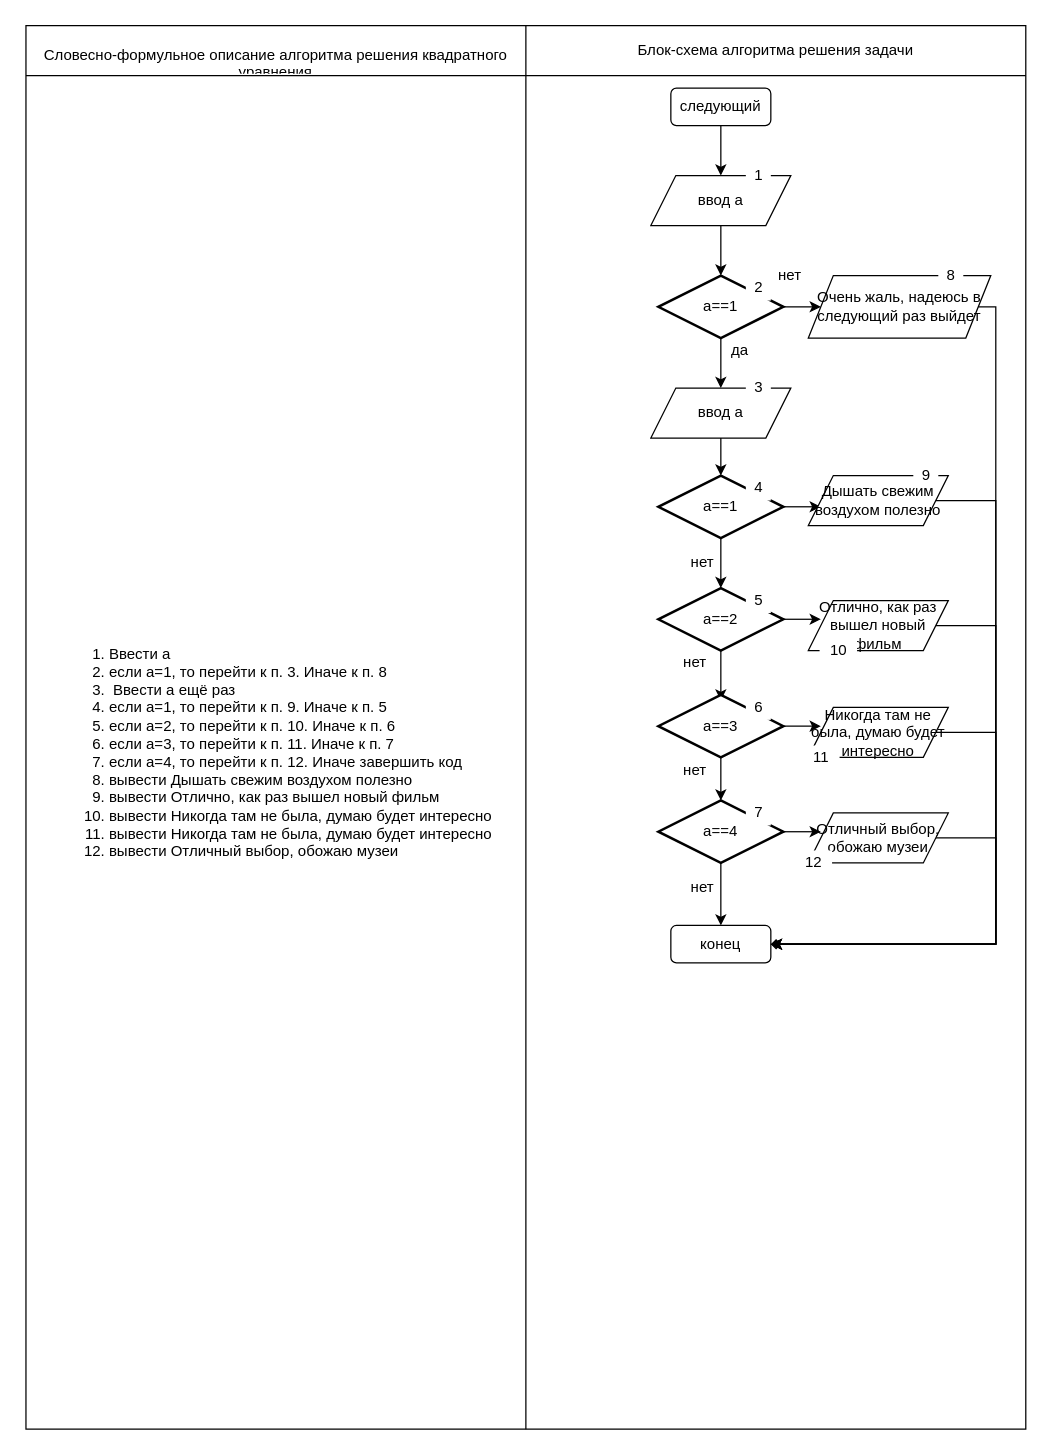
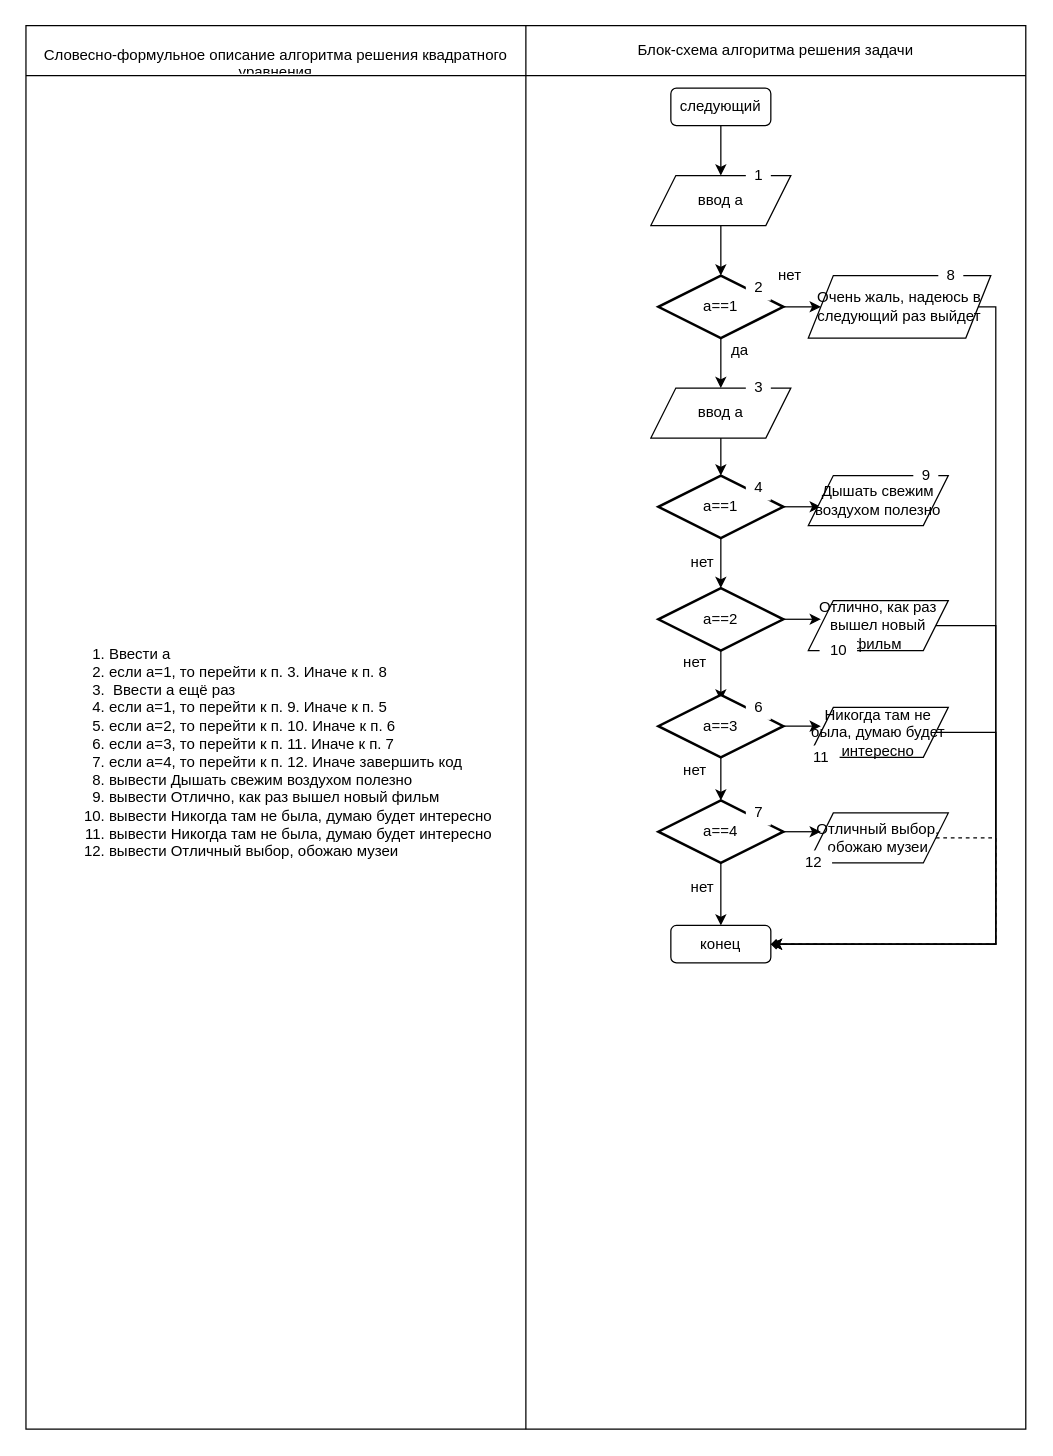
  <mxCell id="0" />
  <mxCell id="1" parent="0" />
  <mxCell id="2" value="" style="shape=table;startSize=0;container=1;collapsible=0;childLayout=tableLayout;" vertex="1" parent="1"><mxGeometry x="20" y="20" width="800" height="1123" as="geometry" /></mxCell>
  <mxCell id="3" value="" style="shape=partialRectangle;collapsible=0;dropTarget=0;pointerEvents=0;fillColor=none;top=0;left=0;bottom=0;right=0;points=[[0,0.5],[1,0.5]];portConstraint=eastwest;" vertex="1" parent="2"><mxGeometry width="800" height="40" as="geometry" /></mxCell>
  <mxCell id="4" value="&#10;Словесно-формульное описание алгоритма решения квадратного уравнения&#10;&#10;" style="shape=partialRectangle;html=1;whiteSpace=wrap;connectable=0;overflow=hidden;fillColor=none;top=0;left=0;bottom=0;right=0;pointerEvents=1;" vertex="1" parent="3"><mxGeometry width="400" height="40" as="geometry"><mxRectangle width="400" height="40" as="alternateBounds" /></mxGeometry></mxCell>
  <mxCell id="5" value="Блок-схема алгоритма решения задачи" style="shape=partialRectangle;html=1;whiteSpace=wrap;connectable=0;overflow=hidden;fillColor=none;top=0;left=0;bottom=0;right=0;pointerEvents=1;" vertex="1" parent="3"><mxGeometry x="400" width="400" height="40" as="geometry"><mxRectangle width="400" height="40" as="alternateBounds" /></mxGeometry></mxCell>
  <mxCell id="6" value="" style="shape=partialRectangle;collapsible=0;dropTarget=0;pointerEvents=0;fillColor=none;top=0;left=0;bottom=0;right=0;points=[[0,0.5],[1,0.5]];portConstraint=eastwest;" vertex="1" parent="2"><mxGeometry y="40" width="800" height="1083" as="geometry" /></mxCell>
  <mxCell id="7" value="&lt;div align=&quot;left&quot;&gt;&lt;ol&gt;&lt;li&gt;Ввести a&lt;/li&gt;&lt;li&gt;если а=1, то перейти к п. 3. Иначе к п. 8&lt;br&gt;&lt;/li&gt;&lt;li&gt;&amp;nbsp;Ввести а ещё раз&lt;/li&gt;&lt;li&gt;если а=1, то перейти к п. 9. Иначе к п. 5&lt;br&gt;&lt;/li&gt;&lt;li&gt;если а=2, то перейти к п. 10. Иначе к п. 6&lt;br&gt;&lt;/li&gt;&lt;li&gt;если а=3, то перейти к п. 11. Иначе к п. 7&lt;br&gt;&lt;/li&gt;&lt;li&gt;если а=4, то перейти к п. 12. Иначе завершить код&lt;br&gt;&lt;/li&gt;&lt;li&gt;вывести Дышать свежим воздухом полезно&lt;/li&gt;&lt;li&gt;вывести Отлично, как раз вышел новый фильм&lt;/li&gt;&lt;li&gt;вывести Никогда там не была, думаю будет интересно&lt;/li&gt;&lt;li&gt;вывести Никогда там не была, думаю будет интересно&lt;/li&gt;&lt;li&gt;вывести Отличный выбор, обожаю музеи&lt;/li&gt;&lt;/ol&gt;&lt;/div&gt;" style="shape=partialRectangle;html=1;whiteSpace=wrap;connectable=0;overflow=hidden;fillColor=none;top=0;left=0;bottom=0;right=0;pointerEvents=1;" vertex="1" parent="6"><mxGeometry width="400" height="1083" as="geometry"><mxRectangle width="400" height="1083" as="alternateBounds" /></mxGeometry></mxCell>
  <mxCell id="8" value="" style="shape=partialRectangle;html=1;whiteSpace=wrap;connectable=0;overflow=hidden;fillColor=none;top=0;left=0;bottom=0;right=0;pointerEvents=1;" vertex="1" parent="6"><mxGeometry x="400" width="400" height="1083" as="geometry"><mxRectangle width="400" height="1083" as="alternateBounds" /></mxGeometry></mxCell>
  <mxCell id="9" style="edgeStyle=orthogonalEdgeStyle;rounded=0;orthogonalLoop=1;jettySize=auto;html=1;exitX=0.5;exitY=1;exitDx=0;exitDy=0;" edge="1" parent="1" source="10"><mxGeometry relative="1" as="geometry"><mxPoint x="576" y="140" as="targetPoint" /></mxGeometry></mxCell>
  <mxCell id="10" value="следующий" style="rounded=1;whiteSpace=wrap;html=1;" vertex="1" parent="1"><mxGeometry x="536" y="70" width="80" height="30" as="geometry" /></mxCell>
  <mxCell id="11" style="edgeStyle=orthogonalEdgeStyle;rounded=0;orthogonalLoop=1;jettySize=auto;html=1;exitX=0.5;exitY=1;exitDx=0;exitDy=0;" edge="1" parent="1" source="12"><mxGeometry relative="1" as="geometry"><mxPoint x="576" y="220" as="targetPoint" /></mxGeometry></mxCell>
  <mxCell id="12" value="ввод a" style="shape=parallelogram;perimeter=parallelogramPerimeter;whiteSpace=wrap;html=1;fixedSize=1;" vertex="1" parent="1"><mxGeometry x="520" y="140" width="112" height="40" as="geometry" /></mxCell>
  <mxCell id="13" style="edgeStyle=orthogonalEdgeStyle;rounded=0;orthogonalLoop=1;jettySize=auto;html=1;exitX=0.5;exitY=1;exitDx=0;exitDy=0;exitPerimeter=0;" edge="1" parent="1" source="15"><mxGeometry relative="1" as="geometry"><mxPoint x="576" y="310" as="targetPoint" /></mxGeometry></mxCell>
  <mxCell id="14" style="edgeStyle=orthogonalEdgeStyle;rounded=0;orthogonalLoop=1;jettySize=auto;html=1;exitX=1;exitY=0.5;exitDx=0;exitDy=0;exitPerimeter=0;" edge="1" parent="1" source="15" target="21"><mxGeometry relative="1" as="geometry" /></mxCell>
  <mxCell id="15" value="a==1" style="strokeWidth=2;html=1;shape=mxgraph.flowchart.decision;whiteSpace=wrap;fontFamily=Helvetica;" vertex="1" parent="1"><mxGeometry x="526" y="220" width="100" height="50" as="geometry" /></mxCell>
  <mxCell id="16" value="нет" style="text;html=1;align=center;verticalAlign=middle;resizable=0;points=[];autosize=1;strokeColor=none;fillColor=none;" vertex="1" parent="1"><mxGeometry x="616" y="210" width="30" height="20" as="geometry" /></mxCell>
  <mxCell id="17" value="да" style="text;html=1;align=center;verticalAlign=middle;resizable=0;points=[];autosize=1;strokeColor=none;fillColor=none;" vertex="1" parent="1"><mxGeometry x="576" y="270" width="30" height="20" as="geometry" /></mxCell>
  <mxCell id="18" style="edgeStyle=orthogonalEdgeStyle;rounded=0;orthogonalLoop=1;jettySize=auto;html=1;exitX=0.5;exitY=1;exitDx=0;exitDy=0;" edge="1" parent="1" source="19"><mxGeometry relative="1" as="geometry"><mxPoint x="576" y="380" as="targetPoint" /></mxGeometry></mxCell>
  <mxCell id="19" value="ввод a" style="shape=parallelogram;perimeter=parallelogramPerimeter;whiteSpace=wrap;html=1;fixedSize=1;" vertex="1" parent="1"><mxGeometry x="520" y="310" width="112" height="40" as="geometry" /></mxCell>
  <mxCell id="20" style="edgeStyle=orthogonalEdgeStyle;rounded=0;orthogonalLoop=1;jettySize=auto;html=1;exitX=1;exitY=0.5;exitDx=0;exitDy=0;entryX=1;entryY=0.5;entryDx=0;entryDy=0;" edge="1" parent="1" source="21" target="38"><mxGeometry relative="1" as="geometry"><Array as="points"><mxPoint x="796" y="245" /><mxPoint x="796" y="755" /></Array></mxGeometry></mxCell>
  <mxCell id="21" value="Очень жаль, надеюсь в следующий раз выйдет" style="shape=parallelogram;perimeter=parallelogramPerimeter;whiteSpace=wrap;html=1;fixedSize=1;" vertex="1" parent="1"><mxGeometry x="646" y="220" width="146" height="50" as="geometry" /></mxCell>
  <mxCell id="22" style="edgeStyle=orthogonalEdgeStyle;rounded=0;orthogonalLoop=1;jettySize=auto;html=1;exitX=0.5;exitY=1;exitDx=0;exitDy=0;exitPerimeter=0;" edge="1" parent="1" source="24"><mxGeometry relative="1" as="geometry"><mxPoint x="576" y="470" as="targetPoint" /></mxGeometry></mxCell>
  <mxCell id="23" style="edgeStyle=orthogonalEdgeStyle;rounded=0;orthogonalLoop=1;jettySize=auto;html=1;exitX=1;exitY=0.5;exitDx=0;exitDy=0;exitPerimeter=0;" edge="1" parent="1" source="24"><mxGeometry relative="1" as="geometry"><mxPoint x="656" y="405" as="targetPoint" /></mxGeometry></mxCell>
  <mxCell id="24" value="a==1" style="strokeWidth=2;html=1;shape=mxgraph.flowchart.decision;whiteSpace=wrap;fontFamily=Helvetica;" vertex="1" parent="1"><mxGeometry x="526" y="380" width="100" height="50" as="geometry" /></mxCell>
  <mxCell id="25" style="edgeStyle=orthogonalEdgeStyle;rounded=0;orthogonalLoop=1;jettySize=auto;html=1;exitX=0.5;exitY=1;exitDx=0;exitDy=0;exitPerimeter=0;" edge="1" parent="1" source="27"><mxGeometry relative="1" as="geometry"><mxPoint x="576" y="560" as="targetPoint" /></mxGeometry></mxCell>
  <mxCell id="26" style="edgeStyle=orthogonalEdgeStyle;rounded=0;orthogonalLoop=1;jettySize=auto;html=1;exitX=1;exitY=0.5;exitDx=0;exitDy=0;exitPerimeter=0;" edge="1" parent="1" source="27"><mxGeometry relative="1" as="geometry"><mxPoint x="656" y="495" as="targetPoint" /></mxGeometry></mxCell>
  <mxCell id="27" value="a==2" style="strokeWidth=2;html=1;shape=mxgraph.flowchart.decision;whiteSpace=wrap;fontFamily=Helvetica;" vertex="1" parent="1"><mxGeometry x="526" y="470" width="100" height="50" as="geometry" /></mxCell>
  <mxCell id="28" style="edgeStyle=orthogonalEdgeStyle;rounded=0;orthogonalLoop=1;jettySize=auto;html=1;exitX=0.5;exitY=1;exitDx=0;exitDy=0;exitPerimeter=0;" edge="1" parent="1" source="30"><mxGeometry relative="1" as="geometry"><mxPoint x="576" y="640" as="targetPoint" /></mxGeometry></mxCell>
  <mxCell id="29" style="edgeStyle=orthogonalEdgeStyle;rounded=0;orthogonalLoop=1;jettySize=auto;html=1;exitX=1;exitY=0.5;exitDx=0;exitDy=0;exitPerimeter=0;" edge="1" parent="1" source="30"><mxGeometry relative="1" as="geometry"><mxPoint x="656" y="581" as="targetPoint" /></mxGeometry></mxCell>
  <mxCell id="30" value="a==3" style="strokeWidth=2;html=1;shape=mxgraph.flowchart.decision;whiteSpace=wrap;fontFamily=Helvetica;" vertex="1" parent="1"><mxGeometry x="526" y="555.5" width="100" height="50" as="geometry" /></mxCell>
  <mxCell id="31" style="edgeStyle=orthogonalEdgeStyle;rounded=0;orthogonalLoop=1;jettySize=auto;html=1;exitX=0.5;exitY=1;exitDx=0;exitDy=0;exitPerimeter=0;" edge="1" parent="1" source="33"><mxGeometry relative="1" as="geometry"><mxPoint x="576" y="740" as="targetPoint" /></mxGeometry></mxCell>
  <mxCell id="32" style="edgeStyle=orthogonalEdgeStyle;rounded=0;orthogonalLoop=1;jettySize=auto;html=1;exitX=1;exitY=0.5;exitDx=0;exitDy=0;exitPerimeter=0;" edge="1" parent="1" source="33"><mxGeometry relative="1" as="geometry"><mxPoint x="656" y="665" as="targetPoint" /></mxGeometry></mxCell>
  <mxCell id="33" value="a==4" style="strokeWidth=2;html=1;shape=mxgraph.flowchart.decision;whiteSpace=wrap;fontFamily=Helvetica;" vertex="1" parent="1"><mxGeometry x="526" y="640" width="100" height="50" as="geometry" /></mxCell>
  <mxCell id="34" value="нет" style="text;html=1;align=center;verticalAlign=middle;resizable=0;points=[];autosize=1;strokeColor=none;fillColor=none;" vertex="1" parent="1"><mxGeometry x="546" y="440" width="30" height="20" as="geometry" /></mxCell>
  <mxCell id="35" value="нет" style="text;html=1;align=center;verticalAlign=middle;resizable=0;points=[];autosize=1;strokeColor=none;fillColor=none;" vertex="1" parent="1"><mxGeometry x="540" y="520" width="30" height="20" as="geometry" /></mxCell>
  <mxCell id="36" value="нет" style="text;html=1;align=center;verticalAlign=middle;resizable=0;points=[];autosize=1;strokeColor=none;fillColor=none;" vertex="1" parent="1"><mxGeometry x="540" y="605.5" width="30" height="20" as="geometry" /></mxCell>
  <mxCell id="37" value="нет" style="text;html=1;align=center;verticalAlign=middle;resizable=0;points=[];autosize=1;strokeColor=none;fillColor=none;" vertex="1" parent="1"><mxGeometry x="546" y="700" width="30" height="20" as="geometry" /></mxCell>
  <mxCell id="38" value="конец" style="rounded=1;whiteSpace=wrap;html=1;" vertex="1" parent="1"><mxGeometry x="536" y="740" width="80" height="30" as="geometry" /></mxCell>
- <mxCell id="39" style="edgeStyle=orthogonalEdgeStyle;rounded=0;orthogonalLoop=1;jettySize=auto;html=1;exitX=1;exitY=0.5;exitDx=0;exitDy=0;entryX=1;entryY=0.5;entryDx=0;entryDy=0;" edge="1" parent="1" source="40" target="38"><mxGeometry relative="1" as="geometry"><Array as="points"><mxPoint x="796" y="400" /><mxPoint x="796" y="755" /></Array></mxGeometry></mxCell>
  <mxCell id="40" value="Дышать свежим воздухом полезно" style="shape=parallelogram;perimeter=parallelogramPerimeter;whiteSpace=wrap;html=1;fixedSize=1;" vertex="1" parent="1"><mxGeometry x="646" y="380" width="112" height="40" as="geometry" /></mxCell>
  <mxCell id="41" style="edgeStyle=orthogonalEdgeStyle;rounded=0;orthogonalLoop=1;jettySize=auto;html=1;exitX=1;exitY=0.5;exitDx=0;exitDy=0;entryX=1;entryY=0.5;entryDx=0;entryDy=0;endArrow=diamond;" edge="1" parent="1" source="42" target="38"><mxGeometry relative="1" as="geometry"><Array as="points"><mxPoint x="796" y="500" /><mxPoint x="796" y="755" /></Array></mxGeometry></mxCell>
  <mxCell id="42" value="Отлично, как раз вышел новый фильм" style="shape=parallelogram;perimeter=parallelogramPerimeter;whiteSpace=wrap;html=1;fixedSize=1;" vertex="1" parent="1"><mxGeometry x="646" y="480" width="112" height="40" as="geometry" /></mxCell>
  <mxCell id="43" style="edgeStyle=orthogonalEdgeStyle;rounded=0;orthogonalLoop=1;jettySize=auto;html=1;exitX=1;exitY=0.5;exitDx=0;exitDy=0;entryX=1;entryY=0.5;entryDx=0;entryDy=0;" edge="1" parent="1" source="44" target="38"><mxGeometry relative="1" as="geometry"><Array as="points"><mxPoint x="796" y="586" /><mxPoint x="796" y="755" /></Array></mxGeometry></mxCell>
  <mxCell id="44" value="Никогда там не была, думаю будет интересно" style="shape=parallelogram;perimeter=parallelogramPerimeter;whiteSpace=wrap;html=1;fixedSize=1;" vertex="1" parent="1"><mxGeometry x="646" y="565.5" width="112" height="40" as="geometry" /></mxCell>
- <mxCell id="45" style="edgeStyle=orthogonalEdgeStyle;rounded=0;orthogonalLoop=1;jettySize=auto;html=1;exitX=1;exitY=0.5;exitDx=0;exitDy=0;entryX=1;entryY=0.5;entryDx=0;entryDy=0;" edge="1" parent="1" source="46" target="38"><mxGeometry relative="1" as="geometry"><Array as="points"><mxPoint x="796" y="670" /><mxPoint x="796" y="755" /></Array></mxGeometry></mxCell>
+ <mxCell id="45" style="edgeStyle=orthogonalEdgeStyle;rounded=0;orthogonalLoop=1;jettySize=auto;html=1;exitX=1;exitY=0.5;exitDx=0;exitDy=0;entryX=1;entryY=0.5;entryDx=0;entryDy=0;dashed=1;" edge="1" parent="1" source="46" target="38"><mxGeometry relative="1" as="geometry"><Array as="points"><mxPoint x="796" y="670" /><mxPoint x="796" y="755" /></Array></mxGeometry></mxCell>
  <mxCell id="46" value="Отличный выбор, обожаю музеи" style="shape=parallelogram;perimeter=parallelogramPerimeter;whiteSpace=wrap;html=1;fixedSize=1;" vertex="1" parent="1"><mxGeometry x="646" y="650" width="112" height="40" as="geometry" /></mxCell>
  <mxCell id="47" value="1" style="text;html=1;align=center;verticalAlign=middle;resizable=0;points=[];autosize=1;strokeColor=none;fillColor=#FFFFFF;" vertex="1" parent="1"><mxGeometry x="596" y="130" width="20" height="20" as="geometry" /></mxCell>
  <mxCell id="48" value="2" style="text;html=1;align=center;verticalAlign=middle;resizable=0;points=[];autosize=1;strokeColor=none;fillColor=#FFFFFF;" vertex="1" parent="1"><mxGeometry x="596" y="220" width="20" height="20" as="geometry" /></mxCell>
  <mxCell id="49" value="3" style="text;html=1;align=center;verticalAlign=middle;resizable=0;points=[];autosize=1;strokeColor=none;fillColor=#FFFFFF;" vertex="1" parent="1"><mxGeometry x="596" y="300" width="20" height="20" as="geometry" /></mxCell>
  <mxCell id="50" value="4" style="text;html=1;align=center;verticalAlign=middle;resizable=0;points=[];autosize=1;strokeColor=none;fillColor=#FFFFFF;" vertex="1" parent="1"><mxGeometry x="596" y="380" width="20" height="20" as="geometry" /></mxCell>
- <mxCell id="51" value="5" style="text;html=1;align=center;verticalAlign=middle;resizable=0;points=[];autosize=1;strokeColor=none;fillColor=#FFFFFF;" vertex="1" parent="1"><mxGeometry x="596" y="470" width="20" height="20" as="geometry" /></mxCell>
  <mxCell id="52" value="6" style="text;html=1;align=center;verticalAlign=middle;resizable=0;points=[];autosize=1;strokeColor=none;fillColor=#FFFFFF;" vertex="1" parent="1"><mxGeometry x="596" y="555.5" width="20" height="20" as="geometry" /></mxCell>
  <mxCell id="53" value="8" style="text;html=1;align=center;verticalAlign=middle;resizable=0;points=[];autosize=1;strokeColor=none;fillColor=#FFFFFF;" vertex="1" parent="1"><mxGeometry x="750" y="210" width="20" height="20" as="geometry" /></mxCell>
  <mxCell id="54" value="9" style="text;html=1;align=center;verticalAlign=middle;resizable=0;points=[];autosize=1;strokeColor=none;fillColor=#FFFFFF;" vertex="1" parent="1"><mxGeometry x="730" y="370" width="20" height="20" as="geometry" /></mxCell>
  <mxCell id="55" value="10" style="text;html=1;align=center;verticalAlign=middle;resizable=0;points=[];autosize=1;strokeColor=none;fillColor=#FFFFFF;" vertex="1" parent="1"><mxGeometry x="655" y="510" width="30" height="20" as="geometry" /></mxCell>
  <mxCell id="56" value="11" style="text;html=1;align=center;verticalAlign=middle;resizable=0;points=[];autosize=1;strokeColor=none;fillColor=#FFFFFF;" vertex="1" parent="1"><mxGeometry x="641" y="596" width="30" height="20" as="geometry" /></mxCell>
  <mxCell id="57" value="7" style="text;html=1;align=center;verticalAlign=middle;resizable=0;points=[];autosize=1;strokeColor=none;fillColor=#FFFFFF;" vertex="1" parent="1"><mxGeometry x="596" y="640" width="20" height="20" as="geometry" /></mxCell>
  <mxCell id="58" value="12" style="text;html=1;align=center;verticalAlign=middle;resizable=0;points=[];autosize=1;strokeColor=none;fillColor=#FFFFFF;" vertex="1" parent="1"><mxGeometry x="635" y="680" width="30" height="20" as="geometry" /></mxCell>
